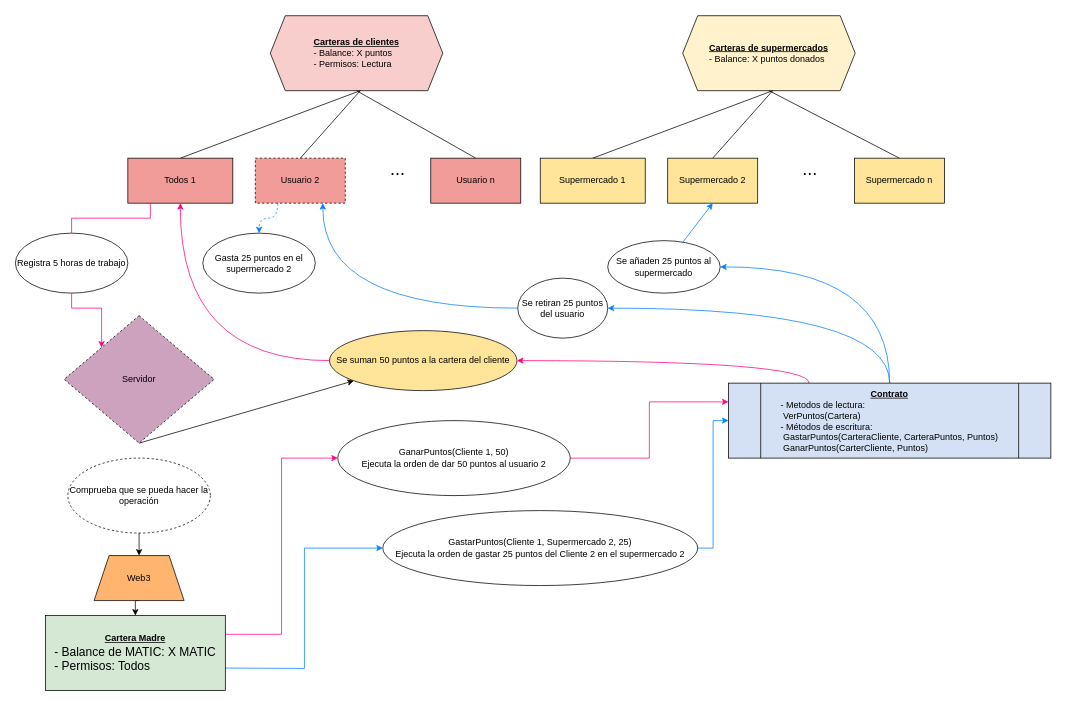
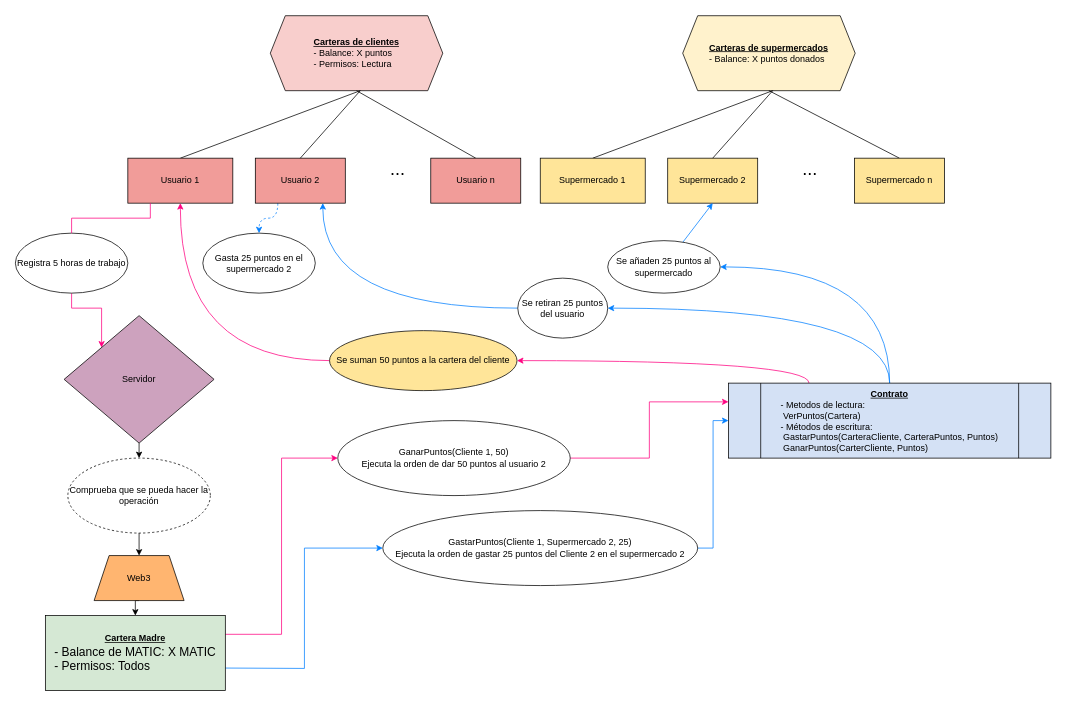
  <mxCell id="0" />
  <mxCell id="1" parent="0" />
  <mxCell id="2" style="edgeStyle=elbowEdgeStyle;rounded=0;orthogonalLoop=1;jettySize=auto;html=1;exitX=1;exitY=0.25;exitDx=0;exitDy=0;fontSize=12;strokeColor=#FF0080;fillColor=#0000FF;" edge="1" parent="1" source="4" target="34"><mxGeometry relative="1" as="geometry" /></mxCell>
  <mxCell id="3" style="edgeStyle=orthogonalEdgeStyle;rounded=0;orthogonalLoop=1;jettySize=auto;html=1;entryX=0;entryY=0.5;entryDx=0;entryDy=0;fontSize=12;strokeColor=#007FFF;fillColor=#0000FF;" edge="1" parent="1" target="36"><mxGeometry relative="1" as="geometry"><mxPoint x="300" y="890" as="sourcePoint" /></mxGeometry></mxCell>
  <mxCell id="4" value="&lt;font style=&quot;font-size: 12px&quot;&gt;&lt;b&gt;&lt;u&gt;Cartera Madre&lt;br&gt;&lt;/u&gt;&lt;/b&gt;&lt;/font&gt;&lt;div style=&quot;text-align: left&quot;&gt;&lt;span&gt;&lt;font size=&quot;3&quot;&gt;- Balance de MATIC: X MATIC&lt;/font&gt;&lt;/span&gt;&lt;/div&gt;&lt;font size=&quot;3&quot;&gt;&lt;div style=&quot;text-align: left&quot;&gt;- Permisos: Todos&lt;/div&gt;&lt;/font&gt;" style="rounded=0;whiteSpace=wrap;html=1;shadow=0;fillColor=#D5E8D4;" vertex="1" parent="1"><mxGeometry x="60" y="820" width="240" height="100" as="geometry" /></mxCell>
  <mxCell id="5" style="edgeStyle=orthogonalEdgeStyle;curved=1;rounded=0;orthogonalLoop=1;jettySize=auto;html=1;exitX=0.25;exitY=0;exitDx=0;exitDy=0;entryX=1;entryY=0.5;entryDx=0;entryDy=0;fontSize=12;strokeColor=#FF0080;fillColor=#FF0080;" edge="1" parent="1" source="8" target="38"><mxGeometry relative="1" as="geometry" /></mxCell>
  <mxCell id="6" style="edgeStyle=orthogonalEdgeStyle;curved=1;rounded=0;orthogonalLoop=1;jettySize=auto;html=1;exitX=0.5;exitY=0;exitDx=0;exitDy=0;entryX=1;entryY=0.5;entryDx=0;entryDy=0;fontSize=12;strokeColor=#007FFF;fillColor=#FF0080;elbow=vertical;" edge="1" parent="1" source="8" target="41"><mxGeometry relative="1" as="geometry" /></mxCell>
  <mxCell id="7" style="edgeStyle=orthogonalEdgeStyle;curved=1;rounded=0;orthogonalLoop=1;jettySize=auto;html=1;exitX=0.5;exitY=0;exitDx=0;exitDy=0;entryX=1;entryY=0.5;entryDx=0;entryDy=0;fontSize=12;strokeColor=#007FFF;fillColor=#FF0080;elbow=vertical;" edge="1" parent="1" source="8" target="43"><mxGeometry relative="1" as="geometry" /></mxCell>
  <mxCell id="8" value="&lt;font style=&quot;font-size: 12px&quot;&gt;&lt;b&gt;&lt;u&gt;Contrato&lt;/u&gt;&lt;/b&gt;&lt;br&gt;&lt;div style=&quot;text-align: left&quot;&gt;&lt;span&gt;- Metodos de lectura:&lt;/span&gt;&lt;/div&gt;&lt;div style=&quot;text-align: left&quot;&gt;&lt;span&gt;&lt;span style=&quot;white-space: pre&quot;&gt; &lt;/span&gt;VerPuntos(Cartera)&lt;/span&gt;&lt;/div&gt;&lt;div style=&quot;text-align: left&quot;&gt;&lt;span&gt;- Métodos de escritura:&lt;/span&gt;&lt;/div&gt;&lt;div style=&quot;text-align: left&quot;&gt;&lt;span&gt;&lt;span style=&quot;white-space: pre&quot;&gt; &lt;/span&gt;GastarPuntos(CarteraCliente, CarteraPuntos, Puntos)&lt;br&gt;&lt;/span&gt;&lt;/div&gt;&lt;div style=&quot;text-align: left&quot;&gt;&lt;span&gt;&lt;span style=&quot;white-space: pre&quot;&gt; &lt;/span&gt;GanarPuntos(CarterCliente, Puntos)&lt;/span&gt;&lt;/div&gt;&lt;/font&gt;" style="shape=process;whiteSpace=wrap;html=1;backgroundOutline=1;fontSize=14;fillColor=#D4E1F5;" vertex="1" parent="1"><mxGeometry x="971" y="510" width="430" height="100" as="geometry" /></mxCell>
  <mxCell id="9" value="&lt;u&gt;&lt;b&gt;Carteras de clientes&lt;br&gt;&lt;/b&gt;&lt;/u&gt;&lt;div style=&quot;text-align: left&quot;&gt;&lt;span&gt;- Balance: X puntos&lt;/span&gt;&lt;/div&gt;&lt;div style=&quot;text-align: left&quot;&gt;&lt;span&gt;- Permisos: Lectura&lt;/span&gt;&lt;/div&gt;" style="shape=hexagon;perimeter=hexagonPerimeter2;whiteSpace=wrap;html=1;fixedSize=1;fontSize=12;fillColor=#F8CECC;" vertex="1" parent="1"><mxGeometry x="360" y="20" width="230" height="100" as="geometry" /></mxCell>
  <mxCell id="10" value="" style="endArrow=none;html=1;rounded=0;fontSize=12;" edge="1" parent="1"><mxGeometry width="50" height="50" relative="1" as="geometry"><mxPoint x="240" y="210" as="sourcePoint" /><mxPoint x="480" y="120" as="targetPoint" /></mxGeometry></mxCell>
  <mxCell id="11" style="edgeStyle=orthogonalEdgeStyle;rounded=0;orthogonalLoop=1;jettySize=auto;html=1;exitX=0.5;exitY=1;exitDx=0;exitDy=0;entryX=0;entryY=0;entryDx=0;entryDy=0;fontSize=12;startArrow=none;strokeColor=#FF0080;" edge="1" parent="1" source="31" target="28"><mxGeometry relative="1" as="geometry" /></mxCell>
- <mxCell id="12" value="Todos 1" style="rounded=0;whiteSpace=wrap;html=1;fillColor=#F19C99;" vertex="1" parent="1"><mxGeometry x="170" y="210" width="140" height="60" as="geometry" /></mxCell>
+ <mxCell id="12" value="Usuario 1" style="rounded=0;whiteSpace=wrap;html=1;fillColor=#F19C99;" vertex="1" parent="1"><mxGeometry x="170" y="210" width="140" height="60" as="geometry" /></mxCell>
  <mxCell id="13" style="edgeStyle=orthogonalEdgeStyle;curved=1;rounded=0;orthogonalLoop=1;jettySize=auto;html=1;exitX=0.25;exitY=1;exitDx=0;exitDy=0;entryX=0.5;entryY=0;entryDx=0;entryDy=0;fontSize=12;strokeColor=#007FFF;fillColor=#0000FF;dashed=1;" edge="1" parent="1" source="14" target="39"><mxGeometry relative="1" as="geometry" /></mxCell>
- <mxCell id="14" value="Usuario 2" style="rounded=0;whiteSpace=wrap;html=1;fillColor=#F19C99;dashed=1;" vertex="1" parent="1"><mxGeometry x="340" y="210" width="120" height="60" as="geometry" /></mxCell>
+ <mxCell id="14" value="Usuario 2" style="rounded=0;whiteSpace=wrap;html=1;fillColor=#F19C99;" vertex="1" parent="1"><mxGeometry x="340" y="210" width="120" height="60" as="geometry" /></mxCell>
  <mxCell id="15" value="" style="endArrow=none;html=1;rounded=0;fontSize=12;exitX=0.5;exitY=0;exitDx=0;exitDy=0;" edge="1" parent="1" source="14"><mxGeometry width="50" height="50" relative="1" as="geometry"><mxPoint x="430" y="170" as="sourcePoint" /><mxPoint x="480" y="120" as="targetPoint" /></mxGeometry></mxCell>
  <mxCell id="16" value="" style="endArrow=none;html=1;rounded=0;fontSize=12;exitX=0.5;exitY=1;exitDx=0;exitDy=0;entryX=0.5;entryY=0;entryDx=0;entryDy=0;" edge="1" parent="1" source="9" target="18"><mxGeometry width="50" height="50" relative="1" as="geometry"><mxPoint x="574" y="170" as="sourcePoint" /><mxPoint x="530.714" y="210" as="targetPoint" /></mxGeometry></mxCell>
  <mxCell id="17" value="&lt;font style=&quot;font-size: 24px&quot;&gt;...&lt;/font&gt;" style="text;html=1;strokeColor=none;fillColor=none;align=center;verticalAlign=middle;whiteSpace=wrap;rounded=0;fontSize=12;" vertex="1" parent="1"><mxGeometry x="500" y="210" width="60" height="30" as="geometry" /></mxCell>
  <mxCell id="18" value="&lt;font style=&quot;font-size: 12px&quot;&gt;Usuario n&lt;/font&gt;" style="rounded=0;whiteSpace=wrap;html=1;fillColor=#F19C99;" vertex="1" parent="1"><mxGeometry x="574" y="210" width="120" height="60" as="geometry" /></mxCell>
  <mxCell id="19" value="&lt;u&gt;&lt;b&gt;Carteras de supermercados&lt;br&gt;&lt;/b&gt;&lt;/u&gt;&lt;div style=&quot;text-align: left&quot;&gt;&lt;span&gt;- Balance: X puntos donados&lt;/span&gt;&lt;/div&gt;" style="shape=hexagon;perimeter=hexagonPerimeter2;whiteSpace=wrap;html=1;fixedSize=1;fontSize=12;fillColor=#FFF2CC;" vertex="1" parent="1"><mxGeometry x="910" y="20" width="230" height="100" as="geometry" /></mxCell>
  <mxCell id="20" value="" style="endArrow=none;html=1;rounded=0;fontSize=12;" edge="1" parent="1"><mxGeometry width="50" height="50" relative="1" as="geometry"><mxPoint x="790" y="210" as="sourcePoint" /><mxPoint x="1030" y="120" as="targetPoint" /></mxGeometry></mxCell>
  <mxCell id="21" value="Supermercado 1" style="rounded=0;whiteSpace=wrap;html=1;fillColor=#FFE599;" vertex="1" parent="1"><mxGeometry x="720" y="210" width="140" height="60" as="geometry" /></mxCell>
  <mxCell id="22" value="Supermercado 2" style="rounded=0;whiteSpace=wrap;html=1;fillColor=#FFE599;" vertex="1" parent="1"><mxGeometry x="890" y="210" width="120" height="60" as="geometry" /></mxCell>
  <mxCell id="23" value="" style="endArrow=none;html=1;rounded=0;fontSize=12;exitX=0.5;exitY=0;exitDx=0;exitDy=0;" edge="1" parent="1" source="22"><mxGeometry width="50" height="50" relative="1" as="geometry"><mxPoint x="980" y="170" as="sourcePoint" /><mxPoint x="1030" y="120" as="targetPoint" /></mxGeometry></mxCell>
  <mxCell id="24" value="" style="endArrow=none;html=1;rounded=0;fontSize=12;exitX=0.5;exitY=1;exitDx=0;exitDy=0;entryX=0.5;entryY=0;entryDx=0;entryDy=0;" edge="1" parent="1" source="19" target="26"><mxGeometry width="50" height="50" relative="1" as="geometry"><mxPoint x="1124" y="170" as="sourcePoint" /><mxPoint x="1080.714" y="210" as="targetPoint" /></mxGeometry></mxCell>
  <mxCell id="25" value="&lt;font style=&quot;font-size: 24px&quot;&gt;...&lt;/font&gt;" style="text;html=1;strokeColor=none;fillColor=none;align=center;verticalAlign=middle;whiteSpace=wrap;rounded=0;fontSize=12;" vertex="1" parent="1"><mxGeometry x="1050" y="210" width="60" height="30" as="geometry" /></mxCell>
  <mxCell id="26" value="&lt;font style=&quot;font-size: 12px&quot;&gt;Supermercado n&lt;/font&gt;" style="rounded=0;whiteSpace=wrap;html=1;fillColor=#FFE599;" vertex="1" parent="1"><mxGeometry x="1139" y="210" width="120" height="60" as="geometry" /></mxCell>
- <mxCell id="27" style="edgeStyle=none;rounded=0;orthogonalLoop=1;jettySize=auto;html=1;exitX=0.5;exitY=1;exitDx=0;exitDy=0;fontSize=12;strokeColor=#000000;fillColor=#FF0080;elbow=vertical;" edge="1" parent="1" source="28" target="38"><mxGeometry relative="1" as="geometry" /></mxCell>
- <mxCell id="28" value="Servidor" style="rhombus;whiteSpace=wrap;html=1;fontSize=12;fillColor=#CDA2BE;dashed=1;" vertex="1" parent="1"><mxGeometry x="85" y="420" width="200" height="170" as="geometry" /></mxCell>
+ <mxCell id="27" style="edgeStyle=none;rounded=0;orthogonalLoop=1;jettySize=auto;html=1;exitX=0.5;exitY=1;exitDx=0;exitDy=0;entryX=0.5;entryY=0;entryDx=0;entryDy=0;fontSize=12;strokeColor=#000000;fillColor=#FF0080;elbow=vertical;" edge="1" parent="1" source="28" target="45"><mxGeometry relative="1" as="geometry" /></mxCell>
+ <mxCell id="28" value="Servidor" style="rhombus;whiteSpace=wrap;html=1;fontSize=12;fillColor=#CDA2BE;" vertex="1" parent="1"><mxGeometry x="85" y="420" width="200" height="170" as="geometry" /></mxCell>
  <mxCell id="29" style="edgeStyle=orthogonalEdgeStyle;rounded=0;orthogonalLoop=1;jettySize=auto;html=1;exitX=0.5;exitY=1;exitDx=0;exitDy=0;entryX=0.5;entryY=0;entryDx=0;entryDy=0;fontSize=12;" edge="1" parent="1" source="30" target="4"><mxGeometry relative="1" as="geometry" /></mxCell>
  <mxCell id="30" value="Web3" style="shape=trapezoid;perimeter=trapezoidPerimeter;whiteSpace=wrap;html=1;fixedSize=1;fontSize=12;fillColor=#FFB570;" vertex="1" parent="1"><mxGeometry x="125" y="740" width="120" height="60" as="geometry" /></mxCell>
  <mxCell id="31" value="Registra 5 horas de trabajo" style="ellipse;whiteSpace=wrap;html=1;fontSize=12;" vertex="1" parent="1"><mxGeometry x="20" y="310" width="150" height="80" as="geometry" /></mxCell>
  <mxCell id="32" value="" style="edgeStyle=orthogonalEdgeStyle;rounded=0;orthogonalLoop=1;jettySize=auto;html=1;entryX=0.5;entryY=0;entryDx=0;entryDy=0;fontSize=12;endArrow=none;strokeColor=#FF0080;fillColor=#0000FF;" edge="1" parent="1" target="31"><mxGeometry relative="1" as="geometry"><mxPoint x="200" y="270" as="sourcePoint" /><mxPoint x="300" y="410" as="targetPoint" /><Array as="points"><mxPoint x="200" y="275" /><mxPoint x="200" y="290" /><mxPoint x="95" y="290" /></Array></mxGeometry></mxCell>
  <mxCell id="33" style="edgeStyle=orthogonalEdgeStyle;rounded=0;orthogonalLoop=1;jettySize=auto;html=1;exitX=1;exitY=0.5;exitDx=0;exitDy=0;fontSize=12;strokeColor=#FF0080;fillColor=#0000FF;entryX=0;entryY=0.25;entryDx=0;entryDy=0;" edge="1" parent="1" source="34" target="8"><mxGeometry relative="1" as="geometry"><mxPoint x="920" y="660" as="targetPoint" /></mxGeometry></mxCell>
  <mxCell id="34" value="GanarPuntos(Cliente 1, 50)&lt;br&gt;Ejecuta la orden de dar 50 puntos al usuario 2" style="ellipse;whiteSpace=wrap;html=1;fontSize=12;" vertex="1" parent="1"><mxGeometry x="450" y="560" width="310" height="100" as="geometry" /></mxCell>
  <mxCell id="35" style="edgeStyle=orthogonalEdgeStyle;rounded=0;orthogonalLoop=1;jettySize=auto;html=1;exitX=1;exitY=0.5;exitDx=0;exitDy=0;entryX=0;entryY=0.5;entryDx=0;entryDy=0;fontSize=12;strokeColor=#007FFF;fillColor=#0000FF;" edge="1" parent="1" source="36" target="8"><mxGeometry relative="1" as="geometry" /></mxCell>
  <mxCell id="36" value="GastarPuntos(Cliente 1, Supermercado 2, 25)&lt;br&gt;Ejecuta la orden de gastar 25 puntos del Cliente 2 en el supermercado 2" style="ellipse;whiteSpace=wrap;html=1;fontSize=12;" vertex="1" parent="1"><mxGeometry x="510" y="680" width="420" height="100" as="geometry" /></mxCell>
  <mxCell id="37" style="edgeStyle=orthogonalEdgeStyle;curved=1;rounded=0;orthogonalLoop=1;jettySize=auto;html=1;exitX=0;exitY=0.5;exitDx=0;exitDy=0;entryX=0.5;entryY=1;entryDx=0;entryDy=0;fontSize=12;strokeColor=#FF0080;fillColor=#FF0080;" edge="1" parent="1" source="38" target="12"><mxGeometry relative="1" as="geometry" /></mxCell>
  <mxCell id="38" value="Se suman 50 puntos a la cartera del cliente" style="ellipse;whiteSpace=wrap;html=1;fontSize=12;fillColor=#ffe599;" vertex="1" parent="1"><mxGeometry x="439" y="440" width="250" height="80" as="geometry" /></mxCell>
  <mxCell id="39" value="Gasta 25 puntos en el supermercado 2" style="ellipse;whiteSpace=wrap;html=1;fontSize=12;" vertex="1" parent="1"><mxGeometry x="270" y="310" width="150" height="80" as="geometry" /></mxCell>
  <mxCell id="40" style="edgeStyle=orthogonalEdgeStyle;curved=1;rounded=0;orthogonalLoop=1;jettySize=auto;html=1;exitX=0;exitY=0.5;exitDx=0;exitDy=0;entryX=0.75;entryY=1;entryDx=0;entryDy=0;fontSize=12;strokeColor=#007FFF;fillColor=#FF0080;elbow=vertical;" edge="1" parent="1" source="41" target="14"><mxGeometry relative="1" as="geometry" /></mxCell>
  <mxCell id="41" value="Se retiran 25 puntos del usuario" style="ellipse;whiteSpace=wrap;html=1;fontSize=12;" vertex="1" parent="1"><mxGeometry x="690" y="370" width="120" height="80" as="geometry" /></mxCell>
  <mxCell id="42" style="rounded=0;orthogonalLoop=1;jettySize=auto;html=1;entryX=0.5;entryY=1;entryDx=0;entryDy=0;fontSize=12;strokeColor=#007FFF;fillColor=#FF0080;elbow=vertical;" edge="1" parent="1" source="43" target="22"><mxGeometry relative="1" as="geometry" /></mxCell>
  <mxCell id="43" value="Se añaden 25 puntos al supermercado" style="ellipse;whiteSpace=wrap;html=1;fontSize=12;" vertex="1" parent="1"><mxGeometry x="810" y="320" width="150" height="70" as="geometry" /></mxCell>
  <mxCell id="44" style="edgeStyle=none;rounded=0;orthogonalLoop=1;jettySize=auto;html=1;exitX=0.5;exitY=1;exitDx=0;exitDy=0;fontSize=12;strokeColor=#000000;fillColor=#FF0080;elbow=vertical;" edge="1" parent="1" source="45" target="30"><mxGeometry relative="1" as="geometry" /></mxCell>
  <mxCell id="45" value="Comprueba que se pueda hacer la operación" style="ellipse;whiteSpace=wrap;html=1;fontSize=12;dashed=1;" vertex="1" parent="1"><mxGeometry x="90" y="610" width="190" height="100" as="geometry" /></mxCell>
